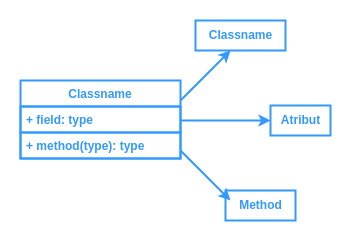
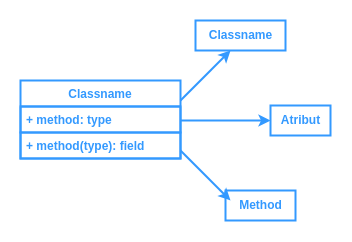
  <mxCell id="0" />
  <mxCell id="1" parent="0" />
  <mxCell id="2" value="Classname" style="swimlane;fontStyle=1;align=center;verticalAlign=top;childLayout=stackLayout;horizontal=1;startSize=26;horizontalStack=0;resizeParent=1;resizeParentMax=0;resizeLast=0;collapsible=1;marginBottom=0;strokeWidth=2;strokeColor=#3399FF;fontColor=#3399FF;" parent="1" vertex="1"><mxGeometry x="20" y="80" width="160" height="78" as="geometry" /></mxCell>
- <mxCell id="3" value="+ field: type" style="text;strokeColor=#3399FF;fillColor=none;align=left;verticalAlign=top;spacingLeft=4;spacingRight=4;overflow=hidden;rotatable=0;points=[[0,0.5],[1,0.5]];portConstraint=eastwest;strokeWidth=2;fontStyle=1;fontColor=#3399FF;" parent="2" vertex="1"><mxGeometry y="26" width="160" height="26" as="geometry" /></mxCell>
- <mxCell id="4" value="+ method(type): type" style="text;strokeColor=#3399FF;fillColor=none;align=left;verticalAlign=top;spacingLeft=4;spacingRight=4;overflow=hidden;rotatable=0;points=[[0,0.5],[1,0.5]];portConstraint=eastwest;strokeWidth=2;fontStyle=1;fontColor=#3399FF;" parent="2" vertex="1"><mxGeometry y="52" width="160" height="26" as="geometry" /></mxCell>
+ <mxCell id="3" value="+ method: type" style="text;strokeColor=#3399FF;fillColor=none;align=left;verticalAlign=top;spacingLeft=4;spacingRight=4;overflow=hidden;rotatable=0;points=[[0,0.5],[1,0.5]];portConstraint=eastwest;strokeWidth=2;fontStyle=1;fontColor=#3399FF;" parent="2" vertex="1"><mxGeometry y="26" width="160" height="26" as="geometry" /></mxCell>
+ <mxCell id="4" value="+ method(type): field" style="text;strokeColor=#3399FF;fillColor=none;align=left;verticalAlign=top;spacingLeft=4;spacingRight=4;overflow=hidden;rotatable=0;points=[[0,0.5],[1,0.5]];portConstraint=eastwest;strokeWidth=2;fontStyle=1;fontColor=#3399FF;" parent="2" vertex="1"><mxGeometry y="52" width="160" height="26" as="geometry" /></mxCell>
  <mxCell id="5" value="" style="endArrow=classic;html=1;rounded=0;strokeWidth=2;strokeColor=#3399FF;fontStyle=1;fontColor=#3399FF;" edge="1" parent="1"><mxGeometry width="50" height="50" relative="1" as="geometry"><mxPoint x="180" y="100" as="sourcePoint" /><mxPoint x="230" y="50" as="targetPoint" /></mxGeometry></mxCell>
  <mxCell id="6" value="" style="endArrow=classic;html=1;rounded=0;strokeWidth=2;strokeColor=#3399FF;fontStyle=1;fontColor=#3399FF;" edge="1" parent="1"><mxGeometry width="50" height="50" relative="1" as="geometry"><mxPoint x="180" y="120" as="sourcePoint" /><mxPoint x="270" y="120" as="targetPoint" /></mxGeometry></mxCell>
  <mxCell id="7" value="" style="endArrow=classic;html=1;rounded=0;strokeWidth=2;strokeColor=#3399FF;fontStyle=1;fontColor=#3399FF;" edge="1" parent="1"><mxGeometry width="50" height="50" relative="1" as="geometry"><mxPoint x="180" y="150" as="sourcePoint" /><mxPoint x="230" y="200" as="targetPoint" /></mxGeometry></mxCell>
  <mxCell id="8" value="Classname" style="text;html=1;align=center;verticalAlign=middle;resizable=0;points=[];autosize=1;strokeColor=#3399FF;fillColor=none;strokeWidth=2;fontStyle=1;fontColor=#3399FF;" vertex="1" parent="1"><mxGeometry x="195" y="20" width="90" height="30" as="geometry" /></mxCell>
  <mxCell id="9" value="Atribut" style="text;html=1;align=center;verticalAlign=middle;resizable=0;points=[];autosize=1;strokeColor=#3399FF;fillColor=none;strokeWidth=2;fontStyle=1;fontColor=#3399FF;" vertex="1" parent="1"><mxGeometry x="270" y="105" width="60" height="30" as="geometry" /></mxCell>
  <mxCell id="10" value="Method" style="text;html=1;align=center;verticalAlign=middle;resizable=0;points=[];autosize=1;strokeColor=#3399FF;fillColor=none;strokeWidth=2;fontStyle=1;fontColor=#3399FF;" vertex="1" parent="1"><mxGeometry x="225" y="190" width="70" height="30" as="geometry" /></mxCell>
